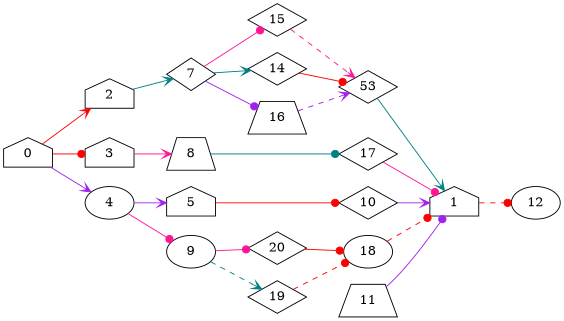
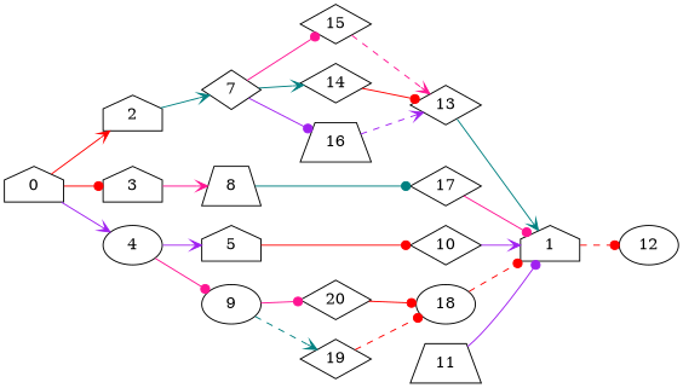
  digraph {
    "Duplicate states"=0
    GraphType=S_P
    "Max states in OPEN"=0
    Modes="120000ms; topo-ordered tasks, ; Pruning: task equivalence, fixed order ready list, ; F-value: ; Optimisation: best schedule length (SL) optimisation on equal, "
    NumberOfTasks=21
    "Pruned using list schedule length"=4218949
    "States removed from OPEN"=0
    TargetSystem="Homogeneous-4"
    "Time to schedule (ms)"=3766
    "Total idle time"=74
    "Total schedule length"=90
    "Total sequential time"=115
    "Total states created"=8566426
    rankdir=LR
    node [Processor=0 Weight=3 shape=diamond]
    edge [Weight=70 arrowhead=dot color=red style=solid]
    0 ["Finish time"=2 "Start time"=0 Weight=2 shape=house]
    2 ["Finish time"=28 "Start time"=23 Weight=5 shape=house]
    3 ["Finish time"=8 "Start time"=2 Weight=6 shape=house]
    4 ["Finish time"=31 "Start time"=28 shape=ellipse]
    7 ["Finish time"=52 Processor=1 "Start time"=44 Weight=8]
    8 ["Finish time"=18 "Start time"=8 Weight=10 shape=trapezium]
    5 ["Finish time"=41 Processor=1 "Start time"=33 Weight=8 shape=house]
    9 ["Finish time"=37 "Start time"=31 Weight=6 shape=ellipse]
    10 ["Finish time"=44 Processor=1 "Start time"=41]
    15 ["Finish time"=60 Processor=1 "Start time"=56 Weight=4]
    14 ["Finish time"=64 Processor=1 "Start time"=60 Weight=4]
    16 ["Finish time"=56 Processor=1 "Start time"=52 Weight=4 shape=trapezium]
    17 ["Finish time"=23 "Start time"=18 Weight=5]
    20 ["Finish time"=40 "Start time"=37]
    19 ["Finish time"=47 "Start time"=40 Weight=7]
    1 ["Finish time"=83 Processor=1 "Start time"=74 Weight=9 shape=house]
    11 ["Finish time"=49 Processor=2 "Start time"=43 Weight=6 shape=trapezium]
-   13 ["Finish time"=74 Processor=1 "Start time"=64 Weight=10 label=53]
+   13 ["Finish time"=74 Processor=1 "Start time"=64 Weight=10]
    18 ["Finish time"=50 "Start time"=47 shape=ellipse]
    12 ["Finish time"=90 Processor=1 "Start time"=83 Weight=7 shape=ellipse]
    0 -> 2 [Weight=39 arrowhead=vee]
    0 -> 3
    0 -> 4 [Weight=39 arrowhead=vee color=purple]
    2 -> 7 [Weight=16 arrowhead=vee color=teal]
    3 -> 8 [Weight=55 arrowhead=vee color=deeppink]
    4 -> 5 [Weight=31 arrowhead=vee color=purple]
    4 -> 9 [Weight=55 color=deeppink]
    7 -> 15 [color=deeppink]
    7 -> 14 [Weight=47 arrowhead=vee color=teal]
    7 -> 16 [color=purple]
    8 -> 17 [Weight=63 color=teal]
    5 -> 10
    9 -> 20 [Weight=23 color=deeppink]
    9 -> 19 [Weight=39 arrowhead=vee color=teal style=dashed]
    10 -> 1 [Weight=31 arrowhead=vee color=purple]
    15 -> 13 [arrowhead=vee color=deeppink style=dashed]
    14 -> 13 [Weight=23]
    16 -> 13 [Weight=16 arrowhead=vee color=purple style=dashed]
    17 -> 1 [Weight=47 color=deeppink]
    20 -> 18 [Weight=47]
    19 -> 18 [Weight=39 style=dashed]
    1 -> 12 [Weight=16 style=dashed]
    11 -> 1 [Weight=23 color=purple]
    13 -> 1 [Weight=63 arrowhead=vee color=teal]
    18 -> 1 [Weight=16 style=dashed]
  }
